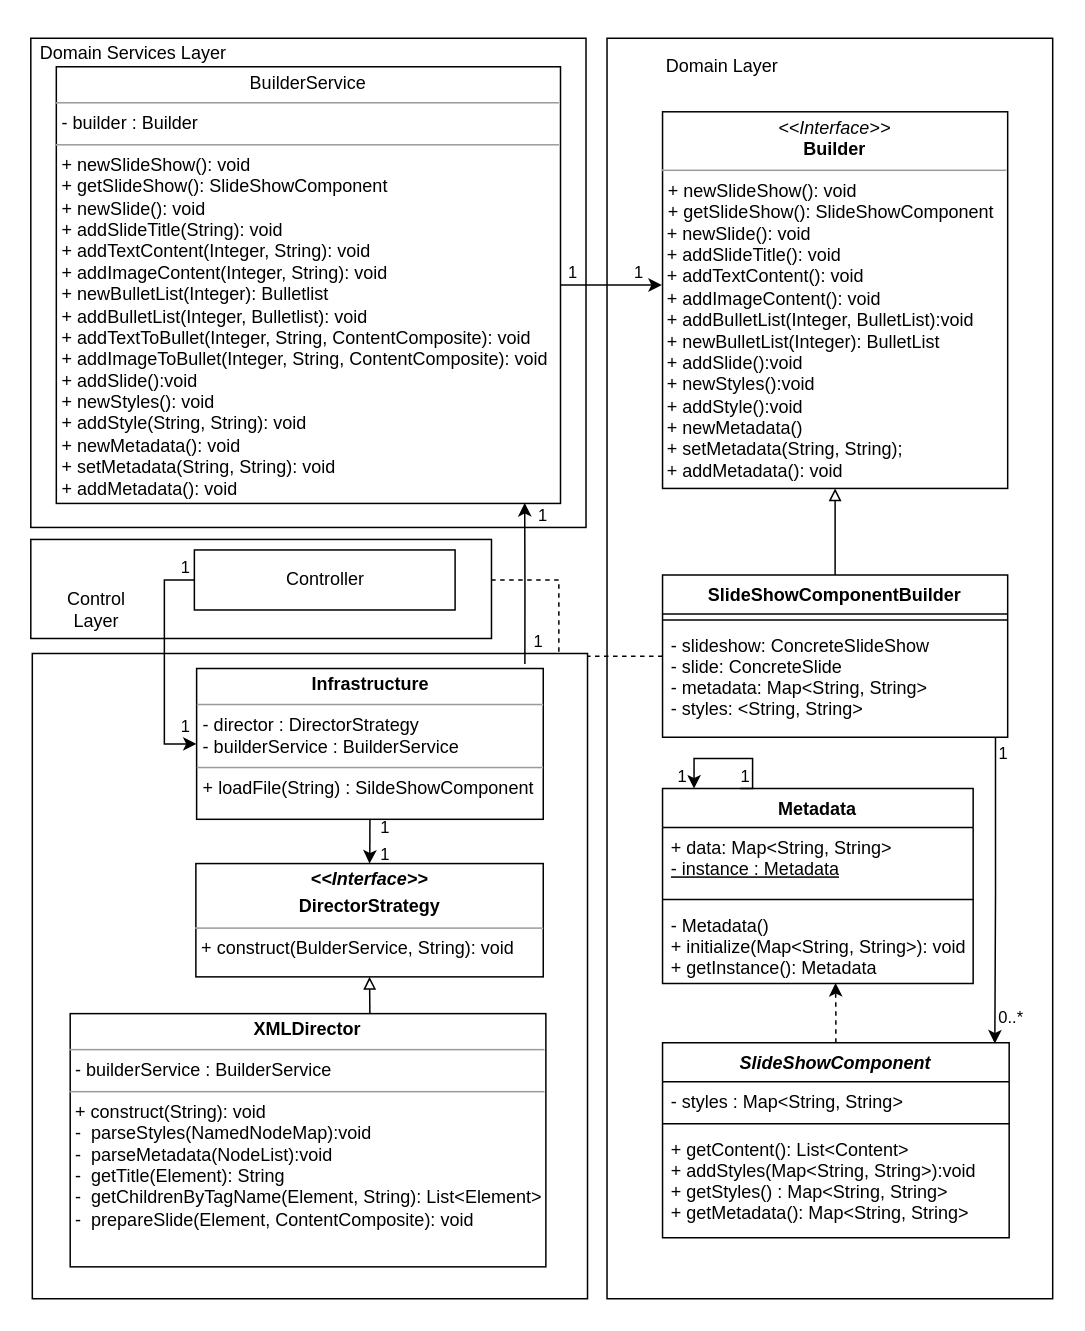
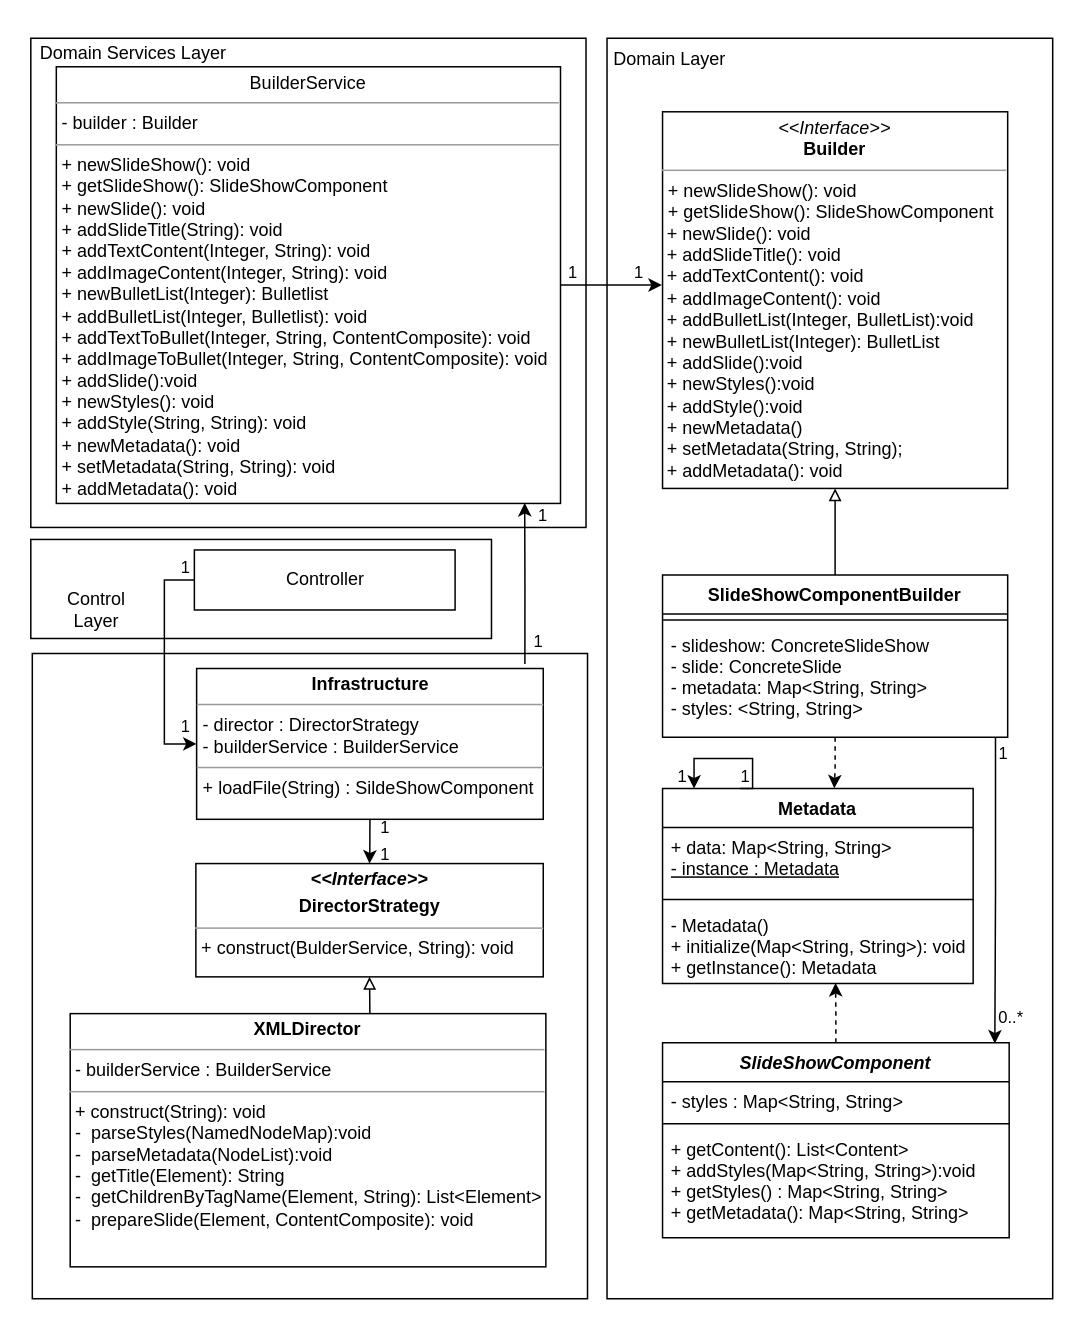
  <mxCell id="0" />
  <mxCell id="1" parent="0" />
  <mxCell id="2" value="" style="rounded=0;whiteSpace=wrap;html=1;" parent="1" vertex="1"><mxGeometry x="404" y="25" width="297" height="840" as="geometry" /></mxCell>
- <mxCell id="3" value="Domain Layer" style="text;html=1;strokeColor=none;fillColor=none;align=center;verticalAlign=middle;whiteSpace=wrap;rounded=0;" parent="1" vertex="1"><mxGeometry x="439" y="29" width="84" height="30" as="geometry" /></mxCell>
+ <mxCell id="3" value="Domain Layer" style="text;html=1;strokeColor=none;fillColor=none;align=center;verticalAlign=middle;whiteSpace=wrap;rounded=0;" parent="1" vertex="1"><mxGeometry x="404" y="24" width="84" height="30" as="geometry" /></mxCell>
  <mxCell id="4" value="" style="rounded=0;whiteSpace=wrap;html=1;" parent="1" vertex="1"><mxGeometry x="20" y="25" width="370" height="326" as="geometry" /></mxCell>
  <mxCell id="5" style="edgeStyle=orthogonalEdgeStyle;rounded=0;orthogonalLoop=1;jettySize=auto;html=1;dashed=1;endArrow=classic;endFill=1;entryX=0.557;entryY=0.992;entryDx=0;entryDy=0;entryPerimeter=0;" parent="1" source="6" target="13" edge="1"><mxGeometry relative="1" as="geometry"><mxPoint x="557" y="657" as="targetPoint" /></mxGeometry></mxCell>
  <mxCell id="6" value="SlideShowComponent" style="swimlane;fontStyle=3;align=center;verticalAlign=top;childLayout=stackLayout;horizontal=1;startSize=26;horizontalStack=0;resizeParent=1;resizeParentMax=0;resizeLast=0;collapsible=1;marginBottom=0;" parent="1" vertex="1"><mxGeometry x="441" y="694.38" width="231" height="130" as="geometry" /></mxCell>
  <mxCell id="7" value="- styles : Map&lt;String, String&gt;" style="text;strokeColor=none;fillColor=none;align=left;verticalAlign=top;spacingLeft=4;spacingRight=4;overflow=hidden;rotatable=0;points=[[0,0.5],[1,0.5]];portConstraint=eastwest;" parent="6" vertex="1"><mxGeometry y="26" width="231" height="24" as="geometry" /></mxCell>
  <mxCell id="8" value="" style="line;strokeWidth=1;fillColor=none;align=left;verticalAlign=middle;spacingTop=-1;spacingLeft=3;spacingRight=3;rotatable=0;labelPosition=right;points=[];portConstraint=eastwest;strokeColor=inherit;" parent="6" vertex="1"><mxGeometry y="50" width="231" height="8" as="geometry" /></mxCell>
  <mxCell id="9" value="+ getContent(): List&lt;Content&gt;&#10;+ addStyles(Map&lt;String, String&gt;):void&#10;+ getStyles() : Map&lt;String, String&gt;&#10;+ getMetadata(): Map&lt;String, String&gt;&#10;" style="text;strokeColor=none;fillColor=none;align=left;verticalAlign=top;spacingLeft=4;spacingRight=4;overflow=hidden;rotatable=0;points=[[0,0.5],[1,0.5]];portConstraint=eastwest;" parent="6" vertex="1"><mxGeometry y="58" width="231" height="72" as="geometry" /></mxCell>
  <mxCell id="10" value="Metadata" style="swimlane;fontStyle=1;align=center;verticalAlign=top;childLayout=stackLayout;horizontal=1;startSize=26;horizontalStack=0;resizeParent=1;resizeParentMax=0;resizeLast=0;collapsible=1;marginBottom=0;" parent="1" vertex="1"><mxGeometry x="441" y="525" width="207" height="130" as="geometry" /></mxCell>
  <mxCell id="11" value="+ data: Map&amp;lt;String, String&amp;gt;&lt;br&gt;&lt;u&gt;- instance : Metadata&lt;/u&gt;" style="text;strokeColor=none;fillColor=none;align=left;verticalAlign=top;spacingLeft=4;spacingRight=4;overflow=hidden;rotatable=0;points=[[0,0.5],[1,0.5]];portConstraint=eastwest;html=1;" parent="10" vertex="1"><mxGeometry y="26" width="207" height="44" as="geometry" /></mxCell>
  <mxCell id="12" value="" style="line;strokeWidth=1;fillColor=none;align=left;verticalAlign=middle;spacingTop=-1;spacingLeft=3;spacingRight=3;rotatable=0;labelPosition=right;points=[];portConstraint=eastwest;strokeColor=inherit;" parent="10" vertex="1"><mxGeometry y="70" width="207" height="8" as="geometry" /></mxCell>
  <mxCell id="13" value="- Metadata()&#10;+ initialize(Map&lt;String, String&gt;): void&#10;+ getInstance(): Metadata" style="text;strokeColor=none;fillColor=none;align=left;verticalAlign=top;spacingLeft=4;spacingRight=4;overflow=hidden;rotatable=0;points=[[0,0.5],[1,0.5]];portConstraint=eastwest;" parent="10" vertex="1"><mxGeometry y="78" width="207" height="52" as="geometry" /></mxCell>
  <mxCell id="14" value="&lt;p style=&quot;margin:0px;margin-top:4px;text-align:center;&quot;&gt;&lt;i&gt;&amp;lt;&amp;lt;Interface&amp;gt;&amp;gt;&lt;/i&gt;&lt;br&gt;&lt;b&gt;Builder&lt;/b&gt;&lt;/p&gt;&lt;hr size=&quot;1&quot;&gt;&lt;p style=&quot;margin:0px;margin-left:4px;&quot;&gt;+ newSlideShow(): void&lt;/p&gt;&lt;p style=&quot;margin: 0px 0px 0px 4px;&quot;&gt;+ getSlideShow(): SlideShowComponent&lt;br&gt;&lt;/p&gt;&lt;div&gt;&amp;nbsp;+ newSlide(): void&lt;/div&gt;&lt;div&gt;&amp;nbsp;+ addSlideTitle(): void&lt;/div&gt;&lt;div&gt;&amp;nbsp;+ addTextContent(): void&lt;/div&gt;&lt;div&gt;&amp;nbsp;+ addImageContent(): void&lt;/div&gt;&lt;div&gt;&amp;nbsp;+ addBulletList(Integer, BulletList):void&lt;/div&gt;&lt;div&gt;&lt;span style=&quot;background-color: initial;&quot;&gt;&amp;nbsp;+ newBulletList(Integer): BulletList&lt;/span&gt;&lt;span style=&quot;background-color: initial;&quot;&gt;&amp;nbsp;&lt;/span&gt;&lt;/div&gt;&lt;div&gt;&lt;span style=&quot;background-color: initial;&quot;&gt;&amp;nbsp;+ addSlide():void&lt;/span&gt;&lt;br&gt;&lt;/div&gt;&lt;div&gt;&amp;nbsp;+ newStyles():void&lt;/div&gt;&lt;div&gt;&amp;nbsp;+ addStyle():void&lt;/div&gt;&lt;div&gt;&amp;nbsp;+ newMetadata()&lt;/div&gt;&lt;div&gt;&amp;nbsp;+ setMetadata(String, String);&lt;/div&gt;&lt;div&gt;&amp;nbsp;+ addMetadata(): void&lt;/div&gt;" style="verticalAlign=top;align=left;overflow=fill;fontSize=12;fontFamily=Helvetica;html=1;" parent="1" vertex="1"><mxGeometry x="441" y="74" width="230" height="251" as="geometry" /></mxCell>
  <mxCell id="15" style="edgeStyle=orthogonalEdgeStyle;rounded=0;orthogonalLoop=1;jettySize=auto;html=1;entryX=0.5;entryY=1;entryDx=0;entryDy=0;endArrow=block;endFill=0;" parent="1" source="20" target="14" edge="1"><mxGeometry relative="1" as="geometry" /></mxCell>
- <mxCell id="16" style="edgeStyle=orthogonalEdgeStyle;rounded=0;orthogonalLoop=1;jettySize=auto;html=1;endArrow=classic;endFill=1;dashed=1;" parent="1" source="20" target="47" edge="1"><mxGeometry relative="1" as="geometry" /></mxCell>
+ <mxCell id="16" style="edgeStyle=orthogonalEdgeStyle;rounded=0;orthogonalLoop=1;jettySize=auto;html=1;entryX=0.553;entryY=-0.001;entryDx=0;entryDy=0;entryPerimeter=0;endArrow=classic;endFill=1;dashed=1;" parent="1" source="20" target="10" edge="1"><mxGeometry relative="1" as="geometry" /></mxCell>
  <mxCell id="17" style="edgeStyle=orthogonalEdgeStyle;rounded=0;orthogonalLoop=1;jettySize=auto;html=1;entryX=0.95;entryY=0.004;entryDx=0;entryDy=0;entryPerimeter=0;endArrow=classic;endFill=1;exitX=0.956;exitY=1.008;exitDx=0;exitDy=0;exitPerimeter=0;" parent="1" edge="1"><mxGeometry relative="1" as="geometry"><mxPoint x="662.88" y="491.342" as="sourcePoint" /><mxPoint x="662.45" y="694.9" as="targetPoint" /><Array as="points"><mxPoint x="663" y="593" /></Array></mxGeometry></mxCell>
  <mxCell id="18" value="1" style="edgeLabel;html=1;align=center;verticalAlign=middle;resizable=0;points=[];" vertex="1" connectable="0" parent="17"><mxGeometry x="-0.871" y="1" relative="1" as="geometry"><mxPoint x="4" y="-3" as="offset" /></mxGeometry></mxCell>
  <mxCell id="19" value="0..*" style="edgeLabel;html=1;align=center;verticalAlign=middle;resizable=0;points=[];" vertex="1" connectable="0" parent="17"><mxGeometry x="0.795" relative="1" as="geometry"><mxPoint x="10" y="3" as="offset" /></mxGeometry></mxCell>
  <mxCell id="20" value="SlideShowComponentBuilder" style="swimlane;fontStyle=1;align=center;verticalAlign=top;childLayout=stackLayout;horizontal=1;startSize=26;horizontalStack=0;resizeParent=1;resizeParentMax=0;resizeLast=0;collapsible=1;marginBottom=0;" parent="1" vertex="1"><mxGeometry x="441" y="382.75" width="230" height="108" as="geometry" /></mxCell>
  <mxCell id="21" value="" style="line;strokeWidth=1;fillColor=none;align=left;verticalAlign=middle;spacingTop=-1;spacingLeft=3;spacingRight=3;rotatable=0;labelPosition=right;points=[];portConstraint=eastwest;strokeColor=inherit;" parent="20" vertex="1"><mxGeometry y="26" width="230" height="8" as="geometry" /></mxCell>
  <mxCell id="22" value="- slideshow: ConcreteSlideShow&#10;- slide: ConcreteSlide&#10;- metadata: Map&lt;String, String&gt;&#10;- styles: &lt;String, String&gt;" style="text;strokeColor=none;fillColor=none;align=left;verticalAlign=top;spacingLeft=4;spacingRight=4;overflow=hidden;rotatable=0;points=[[0,0.5],[1,0.5]];portConstraint=eastwest;" parent="20" vertex="1"><mxGeometry y="34" width="230" height="74" as="geometry" /></mxCell>
  <mxCell id="23" value="" style="rounded=0;whiteSpace=wrap;html=1;" parent="1" vertex="1"><mxGeometry x="21" y="435" width="370" height="430" as="geometry" /></mxCell>
  <mxCell id="24" style="edgeStyle=orthogonalEdgeStyle;rounded=0;orthogonalLoop=1;jettySize=auto;html=1;entryX=0.929;entryY=0.999;entryDx=0;entryDy=0;exitX=0.947;exitY=-0.03;exitDx=0;exitDy=0;entryPerimeter=0;exitPerimeter=0;" parent="1" source="30" target="34" edge="1"><mxGeometry relative="1" as="geometry" /></mxCell>
  <mxCell id="25" value="1" style="edgeLabel;html=1;align=center;verticalAlign=middle;resizable=0;points=[];" parent="24" vertex="1" connectable="0"><mxGeometry x="-0.713" relative="1" as="geometry"><mxPoint x="8" as="offset" /></mxGeometry></mxCell>
  <mxCell id="26" value="1" style="edgeLabel;html=1;align=center;verticalAlign=middle;resizable=0;points=[];" parent="24" vertex="1" connectable="0"><mxGeometry x="0.666" relative="1" as="geometry"><mxPoint x="11" y="-10" as="offset" /></mxGeometry></mxCell>
  <mxCell id="27" style="edgeStyle=orthogonalEdgeStyle;rounded=0;jumpStyle=arc;jumpSize=12;orthogonalLoop=1;jettySize=auto;html=1;entryX=0.5;entryY=0;entryDx=0;entryDy=0;startArrow=none;startFill=0;endArrow=classic;endFill=1;" parent="1" source="30" target="35" edge="1"><mxGeometry relative="1" as="geometry" /></mxCell>
  <mxCell id="28" value="1" style="edgeLabel;html=1;align=center;verticalAlign=middle;resizable=0;points=[];" parent="27" vertex="1" connectable="0"><mxGeometry x="-0.66" relative="1" as="geometry"><mxPoint x="9" as="offset" /></mxGeometry></mxCell>
  <mxCell id="29" value="1" style="edgeLabel;html=1;align=center;verticalAlign=middle;resizable=0;points=[];" parent="27" vertex="1" connectable="0"><mxGeometry x="0.558" relative="1" as="geometry"><mxPoint x="10" as="offset" /></mxGeometry></mxCell>
  <mxCell id="30" value="&lt;p style=&quot;margin:0px;margin-top:4px;text-align:center;&quot;&gt;&lt;b&gt;Infrastructure&lt;/b&gt;&lt;/p&gt;&lt;hr size=&quot;1&quot;&gt;&lt;p style=&quot;margin:0px;margin-left:4px;&quot;&gt;- director : DirectorStrategy&lt;br&gt;&lt;/p&gt;&lt;p style=&quot;margin:0px;margin-left:4px;&quot;&gt;- builderService : BuilderService&lt;br style=&quot;padding: 0px; margin: 0px;&quot;&gt;&lt;/p&gt;&lt;hr size=&quot;1&quot;&gt;&lt;p style=&quot;margin:0px;margin-left:4px;&quot;&gt;&lt;span style=&quot;background-color: initial;&quot;&gt;+ loadFile(String) : SildeShowComponent&lt;/span&gt;&lt;/p&gt;&lt;p style=&quot;margin:0px;margin-left:4px;&quot;&gt;&lt;br&gt;&lt;/p&gt;&lt;p style=&quot;margin:0px;margin-left:4px;&quot;&gt;&lt;br&gt;&lt;/p&gt;" style="verticalAlign=top;align=left;overflow=fill;fontSize=12;fontFamily=Helvetica;html=1;" parent="1" vertex="1"><mxGeometry x="130.5" y="445" width="231" height="100.5" as="geometry" /></mxCell>
  <mxCell id="31" style="edgeStyle=orthogonalEdgeStyle;rounded=0;orthogonalLoop=1;jettySize=auto;html=1;endArrow=classic;endFill=1;entryX=-0.002;entryY=0.46;entryDx=0;entryDy=0;entryPerimeter=0;" parent="1" source="34" target="14" edge="1"><mxGeometry relative="1" as="geometry"><mxPoint x="437" y="189" as="targetPoint" /></mxGeometry></mxCell>
  <mxCell id="32" value="1" style="edgeLabel;html=1;align=center;verticalAlign=middle;resizable=0;points=[];" parent="31" vertex="1" connectable="0"><mxGeometry x="-0.798" y="2" relative="1" as="geometry"><mxPoint y="-7" as="offset" /></mxGeometry></mxCell>
  <mxCell id="33" value="1" style="edgeLabel;html=1;align=center;verticalAlign=middle;resizable=0;points=[];" parent="31" vertex="1" connectable="0"><mxGeometry x="0.518" relative="1" as="geometry"><mxPoint y="-9" as="offset" /></mxGeometry></mxCell>
  <mxCell id="34" value="&lt;p style=&quot;margin:0px;margin-top:4px;text-align:center;&quot;&gt;BuilderService&lt;/p&gt;&lt;hr size=&quot;1&quot;&gt;&lt;p style=&quot;margin:0px;margin-left:4px;&quot;&gt;- builder : Builder&lt;/p&gt;&lt;hr size=&quot;1&quot;&gt;&lt;p style=&quot;margin:0px;margin-left:4px;&quot;&gt;&lt;span style=&quot;background-color: initial;&quot;&gt;+ newSlideShow(): void&lt;/span&gt;&lt;br&gt;&lt;/p&gt;&lt;p style=&quot;margin: 0px 0px 0px 4px;&quot;&gt;+ getSlideShow(): SlideShowComponent&lt;br&gt;&lt;/p&gt;&lt;p style=&quot;margin: 0px 0px 0px 4px;&quot;&gt;&lt;span style=&quot;background-color: initial;&quot;&gt;+ newSlide(): void&lt;/span&gt;&lt;/p&gt;&lt;p style=&quot;margin: 0px 0px 0px 4px;&quot;&gt;&lt;span style=&quot;background-color: initial;&quot;&gt;+ addSlideTitle(String): void&lt;/span&gt;&lt;/p&gt;&lt;p style=&quot;margin: 0px 0px 0px 4px;&quot;&gt;&lt;span style=&quot;background-color: initial;&quot;&gt;+ addTextContent(Integer, String): void&lt;/span&gt;&lt;/p&gt;&lt;p style=&quot;margin: 0px 0px 0px 4px;&quot;&gt;+ addImageContent(Integer, String): void&lt;span style=&quot;background-color: initial;&quot;&gt;&lt;br&gt;&lt;/span&gt;&lt;/p&gt;&lt;p style=&quot;margin: 0px 0px 0px 4px;&quot;&gt;&lt;span style=&quot;background-color: initial;&quot;&gt;+ newBulletList(Integer): Bulletlist&lt;/span&gt;&lt;/p&gt;&lt;p style=&quot;margin: 0px 0px 0px 4px;&quot;&gt;&lt;span style=&quot;background-color: initial;&quot;&gt;+ addBulletList(Integer, Bulletlist): void&lt;/span&gt;&lt;/p&gt;&lt;p style=&quot;margin: 0px 0px 0px 4px;&quot;&gt;&lt;span style=&quot;background-color: initial;&quot;&gt;+ addTextToBullet(Integer, String, ContentComposite): void&lt;/span&gt;&lt;/p&gt;&lt;p style=&quot;margin: 0px 0px 0px 4px;&quot;&gt;&lt;span style=&quot;background-color: initial;&quot;&gt;+ addImageToBullet(Integer, String, ContentComposite): void&lt;/span&gt;&lt;/p&gt;&lt;p style=&quot;margin: 0px 0px 0px 4px;&quot;&gt;&lt;span style=&quot;background-color: initial;&quot;&gt;+ addSlide():void&lt;/span&gt;&lt;br&gt;&lt;/p&gt;&lt;p style=&quot;margin: 0px 0px 0px 4px;&quot;&gt;&lt;span style=&quot;background-color: initial;&quot;&gt;+ newStyles(): void&lt;/span&gt;&lt;/p&gt;&lt;p style=&quot;margin: 0px 0px 0px 4px;&quot;&gt;&lt;span style=&quot;background-color: initial;&quot;&gt;+ addStyle(String, String): void&lt;/span&gt;&lt;/p&gt;&lt;p style=&quot;margin: 0px 0px 0px 4px;&quot;&gt;&lt;span style=&quot;background-color: initial;&quot;&gt;+ newMetadata(): void&lt;/span&gt;&lt;/p&gt;&lt;p style=&quot;margin: 0px 0px 0px 4px;&quot;&gt;&lt;span style=&quot;background-color: initial;&quot;&gt;+ setMetadata(String, String): void&lt;/span&gt;&lt;/p&gt;&lt;p style=&quot;margin: 0px 0px 0px 4px;&quot;&gt;&lt;span style=&quot;background-color: initial;&quot;&gt;+ addMetadata(): void&lt;/span&gt;&lt;/p&gt;&lt;p style=&quot;margin: 0px 0px 0px 4px;&quot;&gt;&lt;br&gt;&lt;/p&gt;" style="verticalAlign=top;align=left;overflow=fill;fontSize=12;fontFamily=Helvetica;html=1;" parent="1" vertex="1"><mxGeometry x="37" y="44" width="336" height="291" as="geometry" /></mxCell>
  <mxCell id="35" value="&lt;p style=&quot;margin:0px;margin-top:4px;text-align:center;&quot;&gt;&lt;b&gt;&lt;i&gt;&amp;lt;&amp;lt;Interface&amp;gt;&amp;gt;&lt;/i&gt;&lt;/b&gt;&lt;/p&gt;&lt;p style=&quot;margin:0px;margin-top:4px;text-align:center;&quot;&gt;&lt;b&gt;DirectorStrategy&lt;/b&gt;&lt;/p&gt;&lt;hr size=&quot;1&quot;&gt;&lt;p style=&quot;margin:0px;margin-left:4px;&quot;&gt;&lt;/p&gt;&lt;p style=&quot;margin:0px;margin-left:4px;&quot;&gt;&lt;span style=&quot;background-color: initial;&quot;&gt;+ construct(BulderService, String): void&lt;/span&gt;&lt;/p&gt;" style="verticalAlign=top;align=left;overflow=fill;fontSize=12;fontFamily=Helvetica;html=1;" parent="1" vertex="1"><mxGeometry x="130" y="575" width="231.5" height="75.5" as="geometry" /></mxCell>
  <mxCell id="36" style="edgeStyle=orthogonalEdgeStyle;rounded=0;orthogonalLoop=1;jettySize=auto;html=1;entryX=0.5;entryY=1;entryDx=0;entryDy=0;endArrow=block;endFill=0;exitX=0.63;exitY=0.001;exitDx=0;exitDy=0;exitPerimeter=0;" parent="1" source="37" target="35" edge="1"><mxGeometry relative="1" as="geometry" /></mxCell>
  <mxCell id="37" value="&lt;p style=&quot;margin:0px;margin-top:4px;text-align:center;&quot;&gt;&lt;b style=&quot;background-color: initial;&quot;&gt;XMLDirector&lt;/b&gt;&lt;br&gt;&lt;/p&gt;&lt;hr size=&quot;1&quot;&gt;&lt;p style=&quot;margin:0px;margin-left:4px;&quot;&gt;- builderService : BuilderService&lt;/p&gt;&lt;hr size=&quot;1&quot;&gt;&lt;p style=&quot;margin:0px;margin-left:4px;&quot;&gt;&lt;span style=&quot;background-color: initial;&quot;&gt;+ construct(String): void&lt;br&gt;&lt;/span&gt;&lt;/p&gt;&lt;p style=&quot;margin:0px;margin-left:4px;&quot;&gt;&lt;span style=&quot;background-color: initial;&quot;&gt;-&amp;nbsp; parseStyles(NamedNodeMap):void&lt;/span&gt;&lt;/p&gt;&lt;p style=&quot;margin:0px;margin-left:4px;&quot;&gt;&lt;span style=&quot;background-color: initial;&quot;&gt;-&amp;nbsp; parseMetadata(NodeList):void&lt;/span&gt;&lt;/p&gt;&lt;p style=&quot;margin:0px;margin-left:4px;&quot;&gt;&lt;span style=&quot;background-color: initial;&quot;&gt;-&amp;nbsp; getTitle(Element): String&lt;/span&gt;&lt;/p&gt;&lt;p style=&quot;margin:0px;margin-left:4px;&quot;&gt;-&amp;nbsp; getChildrenByTagName(Element, String): List&amp;lt;Element&amp;gt;&lt;/p&gt;&lt;p style=&quot;margin:0px;margin-left:4px;&quot;&gt;-&amp;nbsp; prepareSlide(Element, ContentComposite): void&lt;/p&gt;" style="verticalAlign=top;align=left;overflow=fill;fontSize=12;fontFamily=Helvetica;html=1;" parent="1" vertex="1"><mxGeometry x="46.25" y="675" width="317" height="168.75" as="geometry" /></mxCell>
  <mxCell id="38" value="Domain Services Layer" style="text;html=1;strokeColor=none;fillColor=none;align=center;verticalAlign=middle;whiteSpace=wrap;rounded=0;" parent="1" vertex="1"><mxGeometry x="20" y="20" width="137" height="30" as="geometry" /></mxCell>
  <mxCell id="39" style="edgeStyle=orthogonalEdgeStyle;rounded=0;orthogonalLoop=1;jettySize=auto;html=1;endArrow=classic;endFill=1;exitX=0.25;exitY=0;exitDx=0;exitDy=0;" parent="1" source="10" edge="1"><mxGeometry relative="1" as="geometry"><mxPoint x="462" y="525" as="targetPoint" /><Array as="points"><mxPoint x="501" y="525" /><mxPoint x="501" y="505" /><mxPoint x="462" y="505" /></Array></mxGeometry></mxCell>
  <mxCell id="40" value="1" style="edgeLabel;html=1;align=center;verticalAlign=middle;resizable=0;points=[];" parent="39" vertex="1" connectable="0"><mxGeometry x="-0.706" relative="1" as="geometry"><mxPoint x="-6" y="-4" as="offset" /></mxGeometry></mxCell>
  <mxCell id="41" value="1" style="edgeLabel;html=1;align=center;verticalAlign=middle;resizable=0;points=[];" parent="39" vertex="1" connectable="0"><mxGeometry x="0.834" y="-2" relative="1" as="geometry"><mxPoint x="-7" y="-1" as="offset" /></mxGeometry></mxCell>
  <mxCell id="42" value="" style="rounded=0;whiteSpace=wrap;html=1;" vertex="1" parent="1"><mxGeometry x="20" y="359" width="307" height="66" as="geometry" /></mxCell>
  <mxCell id="43" value="Control Layer" style="text;html=1;strokeColor=none;fillColor=none;align=center;verticalAlign=middle;whiteSpace=wrap;rounded=0;" vertex="1" parent="1"><mxGeometry x="34" y="391" width="60" height="30" as="geometry" /></mxCell>
  <mxCell id="44" style="edgeStyle=orthogonalEdgeStyle;rounded=0;orthogonalLoop=1;jettySize=auto;html=1;entryX=0;entryY=0.5;entryDx=0;entryDy=0;exitX=0;exitY=0.5;exitDx=0;exitDy=0;" edge="1" parent="1" source="47" target="30"><mxGeometry relative="1" as="geometry" /></mxCell>
  <mxCell id="45" value="1" style="edgeLabel;html=1;align=center;verticalAlign=middle;resizable=0;points=[];" vertex="1" connectable="0" parent="44"><mxGeometry x="-0.822" y="-1" relative="1" as="geometry"><mxPoint x="6" y="-8" as="offset" /></mxGeometry></mxCell>
  <mxCell id="46" value="1" style="edgeLabel;html=1;align=center;verticalAlign=middle;resizable=0;points=[];" vertex="1" connectable="0" parent="44"><mxGeometry x="0.832" y="1" relative="1" as="geometry"><mxPoint x="5" y="-11" as="offset" /></mxGeometry></mxCell>
  <mxCell id="47" value="Controller" style="html=1;" vertex="1" parent="1"><mxGeometry x="129" y="366" width="173.75" height="40" as="geometry" /></mxCell>
